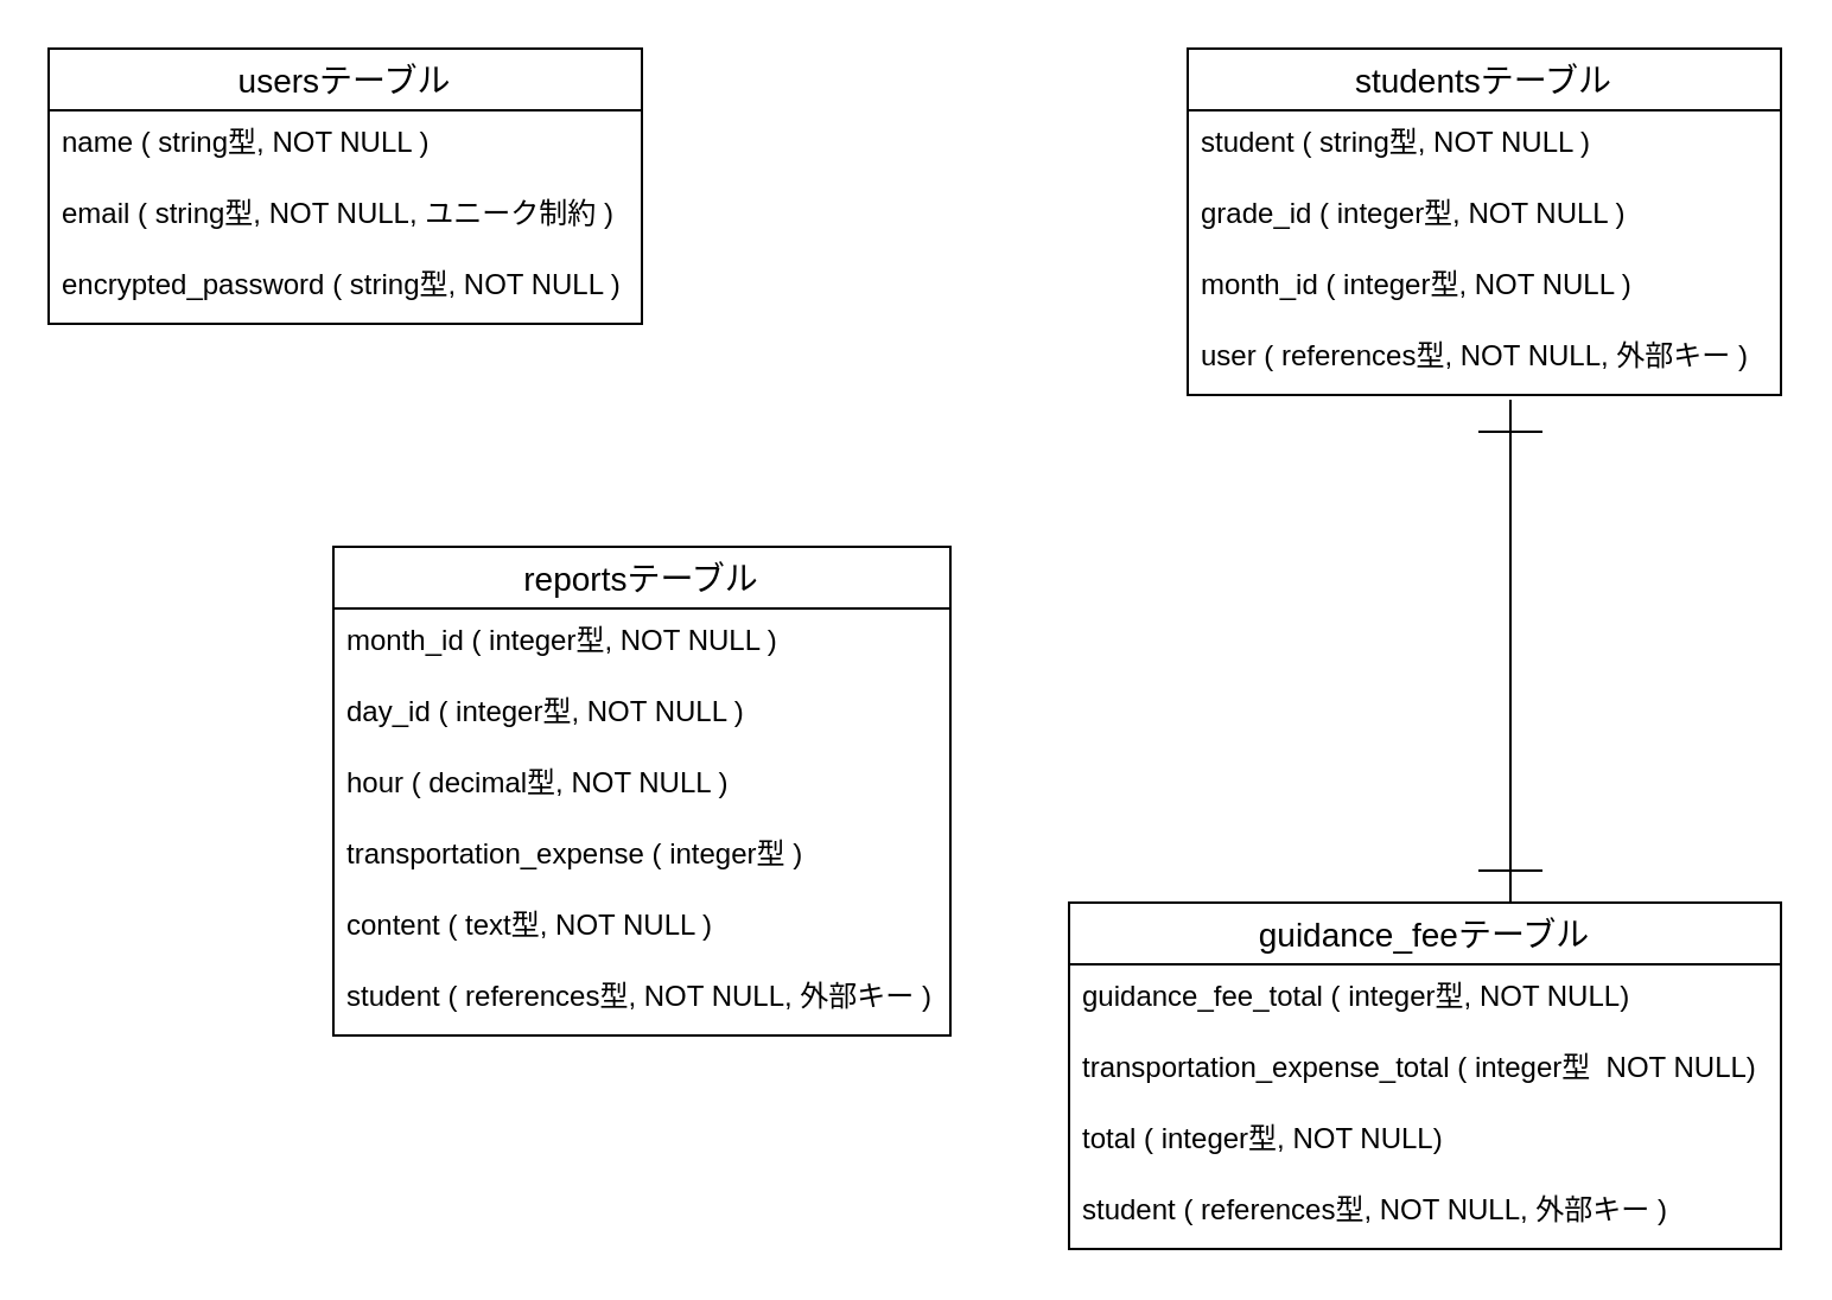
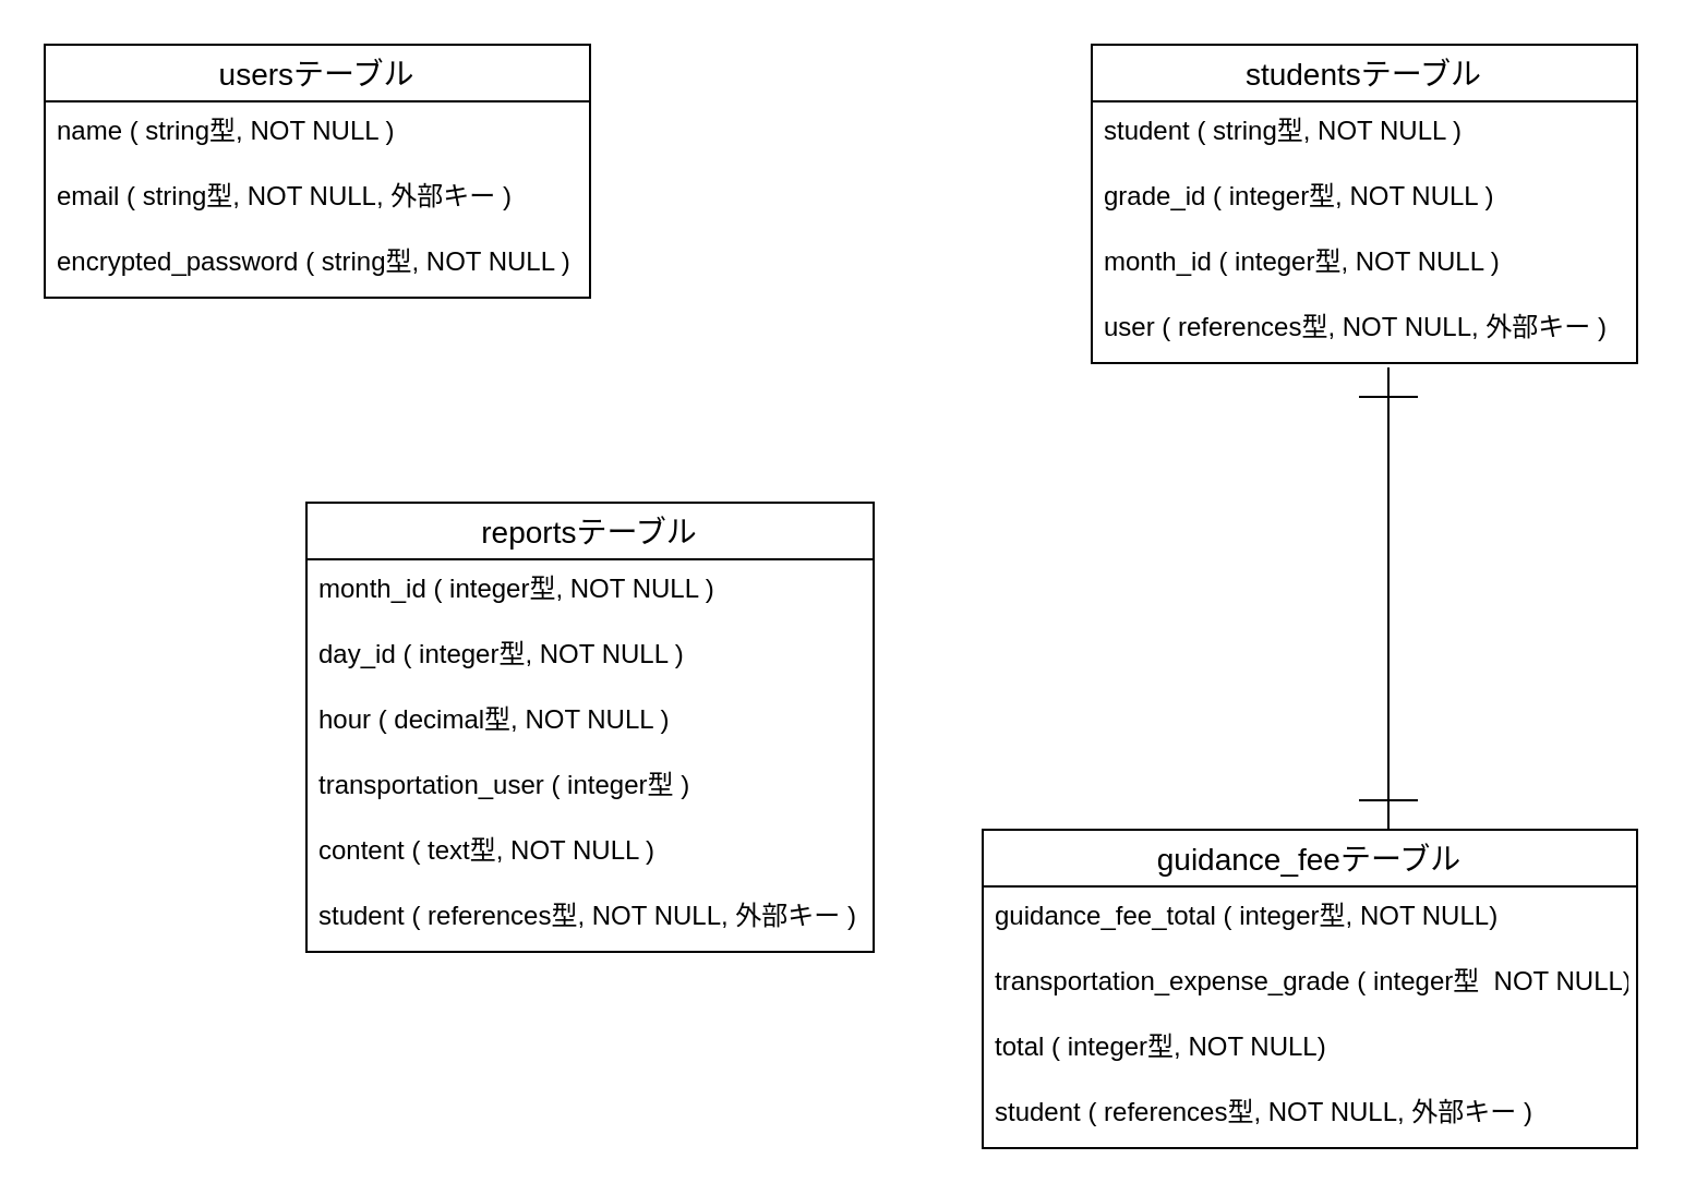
  <mxCell id="0" />
  <mxCell id="1" parent="0" />
  <mxCell id="2" value="usersテーブル" style="swimlane;fontStyle=0;childLayout=stackLayout;horizontal=1;startSize=26;horizontalStack=0;resizeParent=1;resizeParentMax=0;resizeLast=0;collapsible=1;marginBottom=0;align=center;fontSize=14;" parent="1" vertex="1"><mxGeometry x="20" y="20" width="250" height="116" as="geometry" /></mxCell>
  <mxCell id="3" value="name ( string型, NOT NULL )" style="text;strokeColor=none;fillColor=none;spacingLeft=4;spacingRight=4;overflow=hidden;rotatable=0;points=[[0,0.5],[1,0.5]];portConstraint=eastwest;fontSize=12;whiteSpace=wrap;" parent="2" vertex="1"><mxGeometry y="26" width="250" height="30" as="geometry" /></mxCell>
- <mxCell id="4" value="email ( string型, NOT NULL, ユニーク制約 )" style="text;strokeColor=none;fillColor=none;spacingLeft=4;spacingRight=4;overflow=hidden;rotatable=0;points=[[0,0.5],[1,0.5]];portConstraint=eastwest;fontSize=12;" parent="2" vertex="1"><mxGeometry y="56" width="250" height="30" as="geometry" /></mxCell>
+ <mxCell id="4" value="email ( string型, NOT NULL, 外部キー )" style="text;strokeColor=none;fillColor=none;spacingLeft=4;spacingRight=4;overflow=hidden;rotatable=0;points=[[0,0.5],[1,0.5]];portConstraint=eastwest;fontSize=12;" parent="2" vertex="1"><mxGeometry y="56" width="250" height="30" as="geometry" /></mxCell>
  <mxCell id="5" value="encrypted_password ( string型, NOT NULL )" style="text;strokeColor=none;fillColor=none;spacingLeft=4;spacingRight=4;overflow=hidden;rotatable=0;points=[[0,0.5],[1,0.5]];portConstraint=eastwest;fontSize=12;" parent="2" vertex="1"><mxGeometry y="86" width="250" height="30" as="geometry" /></mxCell>
  <mxCell id="6" value="studentsテーブル" style="swimlane;fontStyle=0;childLayout=stackLayout;horizontal=1;startSize=26;horizontalStack=0;resizeParent=1;resizeParentMax=0;resizeLast=0;collapsible=1;marginBottom=0;align=center;fontSize=14;swimlaneFillColor=default;" parent="1" vertex="1"><mxGeometry x="500" y="20" width="250" height="146" as="geometry" /></mxCell>
  <mxCell id="7" value="student ( string型, NOT NULL )" style="text;strokeColor=none;fillColor=none;spacingLeft=4;spacingRight=4;overflow=hidden;rotatable=0;points=[[0,0.5],[1,0.5]];portConstraint=eastwest;fontSize=12;" parent="6" vertex="1"><mxGeometry y="26" width="250" height="30" as="geometry" /></mxCell>
  <mxCell id="8" value="grade_id ( integer型, NOT NULL )" style="text;strokeColor=none;fillColor=none;spacingLeft=4;spacingRight=4;overflow=hidden;rotatable=0;points=[[0,0.5],[1,0.5]];portConstraint=eastwest;fontSize=12;" parent="6" vertex="1"><mxGeometry y="56" width="250" height="30" as="geometry" /></mxCell>
  <mxCell id="9" value="month_id ( integer型, NOT NULL )" style="text;strokeColor=none;fillColor=none;spacingLeft=4;spacingRight=4;overflow=hidden;rotatable=0;points=[[0,0.5],[1,0.5]];portConstraint=eastwest;fontSize=12;" parent="6" vertex="1"><mxGeometry y="86" width="250" height="30" as="geometry" /></mxCell>
  <mxCell id="10" value="user ( references型, NOT NULL, 外部キー )" style="text;strokeColor=none;fillColor=none;spacingLeft=4;spacingRight=4;overflow=hidden;rotatable=0;points=[[0,0.5],[1,0.5]];portConstraint=eastwest;fontSize=12;labelBorderColor=none;" parent="6" vertex="1"><mxGeometry y="116" width="250" height="30" as="geometry" /></mxCell>
  <mxCell id="11" value="reportsテーブル" style="swimlane;fontStyle=0;childLayout=stackLayout;horizontal=1;startSize=26;horizontalStack=0;resizeParent=1;resizeParentMax=0;resizeLast=0;collapsible=1;marginBottom=0;align=center;fontSize=14;" parent="1" vertex="1"><mxGeometry x="140" y="230" width="260" height="206" as="geometry" /></mxCell>
  <mxCell id="12" value="month_id ( integer型, NOT NULL )" style="text;strokeColor=none;fillColor=none;spacingLeft=4;spacingRight=4;overflow=hidden;rotatable=0;points=[[0,0.5],[1,0.5]];portConstraint=eastwest;fontSize=12;" parent="11" vertex="1"><mxGeometry y="26" width="260" height="30" as="geometry" /></mxCell>
  <mxCell id="13" value="day_id ( integer型, NOT NULL )" style="text;strokeColor=none;fillColor=none;spacingLeft=4;spacingRight=4;overflow=hidden;rotatable=0;points=[[0,0.5],[1,0.5]];portConstraint=eastwest;fontSize=12;" parent="11" vertex="1"><mxGeometry y="56" width="260" height="30" as="geometry" /></mxCell>
  <mxCell id="14" value="hour ( decimal型, NOT NULL )" style="text;strokeColor=none;fillColor=none;spacingLeft=4;spacingRight=4;overflow=hidden;rotatable=0;points=[[0,0.5],[1,0.5]];portConstraint=eastwest;fontSize=12;" parent="11" vertex="1"><mxGeometry y="86" width="260" height="30" as="geometry" /></mxCell>
- <mxCell id="15" value="transportation_expense ( integer型 )" style="text;strokeColor=none;fillColor=none;spacingLeft=4;spacingRight=4;overflow=hidden;rotatable=0;points=[[0,0.5],[1,0.5]];portConstraint=eastwest;fontSize=12;" parent="11" vertex="1"><mxGeometry y="116" width="260" height="30" as="geometry" /></mxCell>
+ <mxCell id="15" value="transportation_user ( integer型 )" style="text;strokeColor=none;fillColor=none;spacingLeft=4;spacingRight=4;overflow=hidden;rotatable=0;points=[[0,0.5],[1,0.5]];portConstraint=eastwest;fontSize=12;" parent="11" vertex="1"><mxGeometry y="116" width="260" height="30" as="geometry" /></mxCell>
  <mxCell id="16" value="content ( text型, NOT NULL )" style="text;strokeColor=none;fillColor=none;spacingLeft=4;spacingRight=4;overflow=hidden;rotatable=0;points=[[0,0.5],[1,0.5]];portConstraint=eastwest;fontSize=12;" parent="11" vertex="1"><mxGeometry y="146" width="260" height="30" as="geometry" /></mxCell>
  <mxCell id="17" value="student ( references型, NOT NULL, 外部キー )" style="text;strokeColor=none;fillColor=none;spacingLeft=4;spacingRight=4;overflow=hidden;rotatable=0;points=[[0,0.5],[1,0.5]];portConstraint=eastwest;fontSize=12;" parent="11" vertex="1"><mxGeometry y="176" width="260" height="30" as="geometry" /></mxCell>
  <mxCell id="18" value="guidance_feeテーブル" style="swimlane;fontStyle=0;childLayout=stackLayout;horizontal=1;startSize=26;horizontalStack=0;resizeParent=1;resizeParentMax=0;resizeLast=0;collapsible=1;marginBottom=0;align=center;fontSize=14;" parent="1" vertex="1"><mxGeometry x="450" y="380" width="300" height="146" as="geometry" /></mxCell>
  <mxCell id="19" value="guidance_fee_total ( integer型, NOT NULL)" style="text;strokeColor=none;fillColor=none;spacingLeft=4;spacingRight=4;overflow=hidden;rotatable=0;points=[[0,0.5],[1,0.5]];portConstraint=eastwest;fontSize=12;" parent="18" vertex="1"><mxGeometry y="26" width="300" height="30" as="geometry" /></mxCell>
- <mxCell id="20" value="transportation_expense_total ( integer型  NOT NULL)" style="text;strokeColor=none;fillColor=none;spacingLeft=4;spacingRight=4;overflow=hidden;rotatable=0;points=[[0,0.5],[1,0.5]];portConstraint=eastwest;fontSize=12;" parent="18" vertex="1"><mxGeometry y="56" width="300" height="30" as="geometry" /></mxCell>
+ <mxCell id="20" value="transportation_expense_grade ( integer型  NOT NULL)" style="text;strokeColor=none;fillColor=none;spacingLeft=4;spacingRight=4;overflow=hidden;rotatable=0;points=[[0,0.5],[1,0.5]];portConstraint=eastwest;fontSize=12;" parent="18" vertex="1"><mxGeometry y="56" width="300" height="30" as="geometry" /></mxCell>
  <mxCell id="21" value="total ( integer型, NOT NULL)" style="text;strokeColor=none;fillColor=none;spacingLeft=4;spacingRight=4;overflow=hidden;rotatable=0;points=[[0,0.5],[1,0.5]];portConstraint=eastwest;fontSize=12;" parent="18" vertex="1"><mxGeometry y="86" width="300" height="30" as="geometry" /></mxCell>
  <mxCell id="22" value="student ( references型, NOT NULL, 外部キー )" style="text;strokeColor=none;fillColor=none;spacingLeft=4;spacingRight=4;overflow=hidden;rotatable=0;points=[[0,0.5],[1,0.5]];portConstraint=eastwest;fontSize=12;" parent="18" vertex="1"><mxGeometry y="116" width="300" height="30" as="geometry" /></mxCell>
  <mxCell id="23" style="edgeStyle=none;html=1;entryX=0.544;entryY=1.067;entryDx=0;entryDy=0;entryPerimeter=0;startArrow=ERone;startFill=0;endArrow=ERone;endFill=0;startSize=25;endSize=25;" parent="1" target="10" edge="1"><mxGeometry relative="1" as="geometry"><Array as="points" /><mxPoint x="636" y="380" as="sourcePoint" /></mxGeometry></mxCell>
